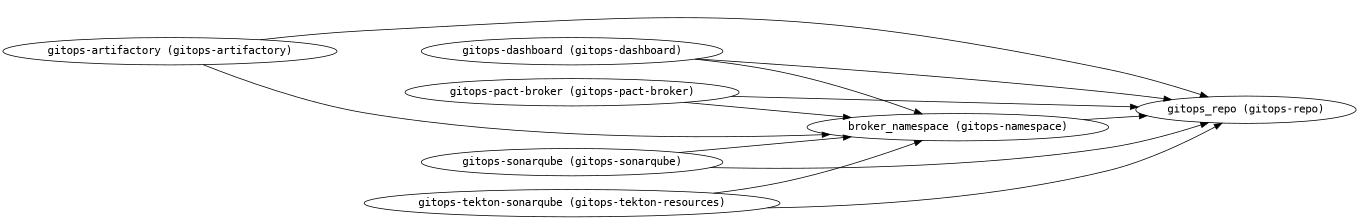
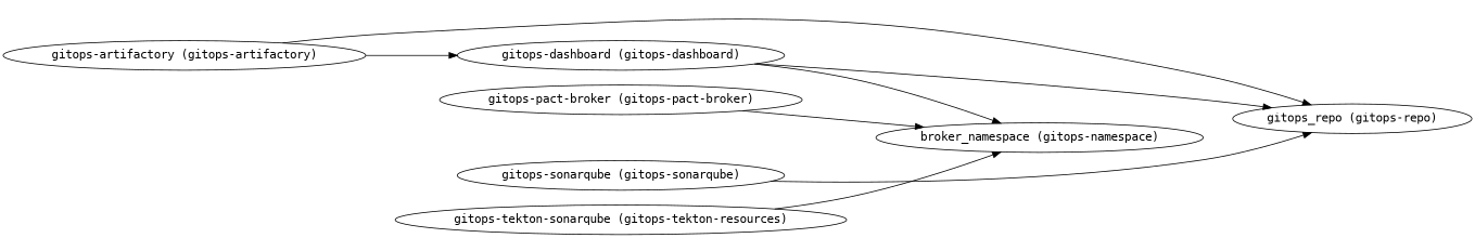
  digraph {
    fontname="DejaVu Sans Mono"
    rankdir=LR
    node [fontname="DejaVu Sans Mono"]
    edge [fontname="DejaVu Sans Mono"]
    "gitops-artifactory (gitops-artifactory)"
    "gitops_repo (gitops-repo)"
    n3 [label="broker_namespace (gitops-namespace)"]
    "gitops-dashboard (gitops-dashboard)"
    "gitops-pact-broker (gitops-pact-broker)"
    "gitops-sonarqube (gitops-sonarqube)"
    n7 [label="gitops-tekton-sonarqube (gitops-tekton-resources)"]
    "gitops-artifactory (gitops-artifactory)" -> "gitops_repo (gitops-repo)"
-   "gitops-artifactory (gitops-artifactory)" -> n3
-   n3 -> "gitops_repo (gitops-repo)"
+   "gitops-artifactory (gitops-artifactory)" -> "gitops-dashboard (gitops-dashboard)"
    "gitops-dashboard (gitops-dashboard)" -> "gitops_repo (gitops-repo)"
    "gitops-dashboard (gitops-dashboard)" -> n3
-   "gitops-pact-broker (gitops-pact-broker)" -> "gitops_repo (gitops-repo)"
    "gitops-pact-broker (gitops-pact-broker)" -> n3
    "gitops-sonarqube (gitops-sonarqube)" -> "gitops_repo (gitops-repo)"
-   "gitops-sonarqube (gitops-sonarqube)" -> n3
-   n7 -> "gitops_repo (gitops-repo)"
    n7 -> n3
  }
